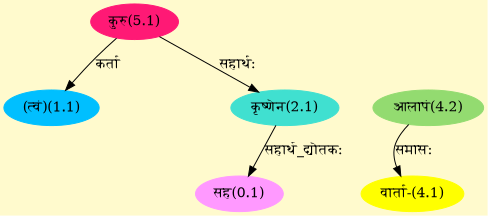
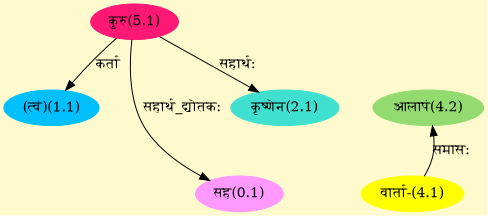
  digraph {
    bgcolor=lemonchiffon1
    compound=true
    rankdir=BT
    node [style=filled]
    edge [dir=back]
    n1 [color="#00BFFF" label="(त्वं)(1.1)"]
    n2 [color="#FF1975" label="कुरु(5.1)"]
    n3 [color="#40E0D0" label="कृष्णेन(2.1)"]
    n4 [color="#FF99FF" label="सह(0.1)"]
    n5 [color="#FFFF00" label="वार्ता-(4.1)"]
    n6 [color="#93DB70" label="आलापं(4.2)"]
    n1 -> n2 [label="कर्ता"]
    n3 -> n2 [label="सहार्थः"]
-   n4 -> n3 [label="सहार्थ_द्योतकः"]
-   n5 -> n6 [label="समासः"]
+   n4 -> n2 [label="सहार्थ_द्योतकः"]
+   n6 -> n5 [label="समासः"]
  }
